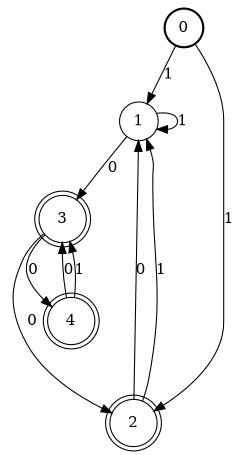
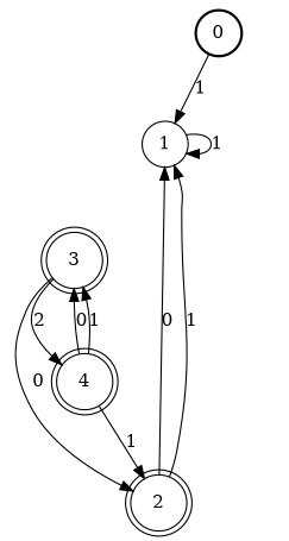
  digraph {
    node [shape=circle peripheries=2]
    0 [style=bold peripheries=""]
    1 [peripheries=""]
    2
    3
    4
    0 -> 1 [label=1]
-   0 -> 2 [label=1]
+   4 -> 2 [label=1]
    1 -> 1 [label=1]
-   1 -> 3 [label=0]
    2 -> 1 [label=0]
    2 -> 1 [label=1]
    3 -> 2 [label=0]
-   3 -> 4 [label=0]
+   3 -> 4 [label=2]
    4 -> 3 [label=0]
    4 -> 3 [label=1]
  }
